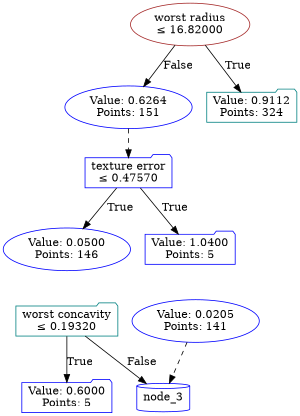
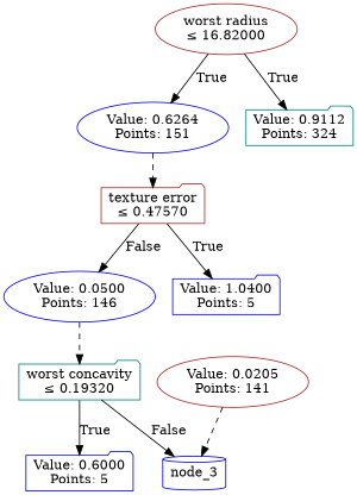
  digraph {
    rankdir=TB
    node [color=blue shape=folder]
    n1 [color=brown label="worst radius\n≤ 16.82000" shape=ellipse]
    n2 [label="Value: 0.6264\nPoints: 151" shape=ellipse]
    n3 [color=teal label="Value: 0.9112\nPoints: 324"]
-   n4 [label="texture error\n≤ 0.47570"]
+   n4 [color=brown label="texture error\n≤ 0.47570"]
    n5 [label="Value: 0.0500\nPoints: 146" shape=ellipse]
    n6 [label="Value: 1.0400\nPoints: 5"]
    n7 [color=teal label="worst concavity\n≤ 0.19320"]
    n8 [label="Value: 0.6000\nPoints: 5"]
    node_3 [shape=cylinder]
-   n10 [label="Value: 0.0205\nPoints: 141" shape=ellipse]
-   n1 -> n2 [label=False]
+   n10 [color=brown label="Value: 0.0205\nPoints: 141" shape=ellipse]
+   n1 -> n2 [label=True]
    n1 -> n3 [label=True]
    n2 -> n4 [style=dashed]
-   n4 -> n5 [label=True]
+   n4 -> n5 [label=False]
    n4 -> n6 [label=True]
+   n5 -> n7 [style=dashed]
    n7 -> n8 [label=True]
    n7 -> node_3 [label=False]
    n10 -> node_3 [style=dashed]
  }
